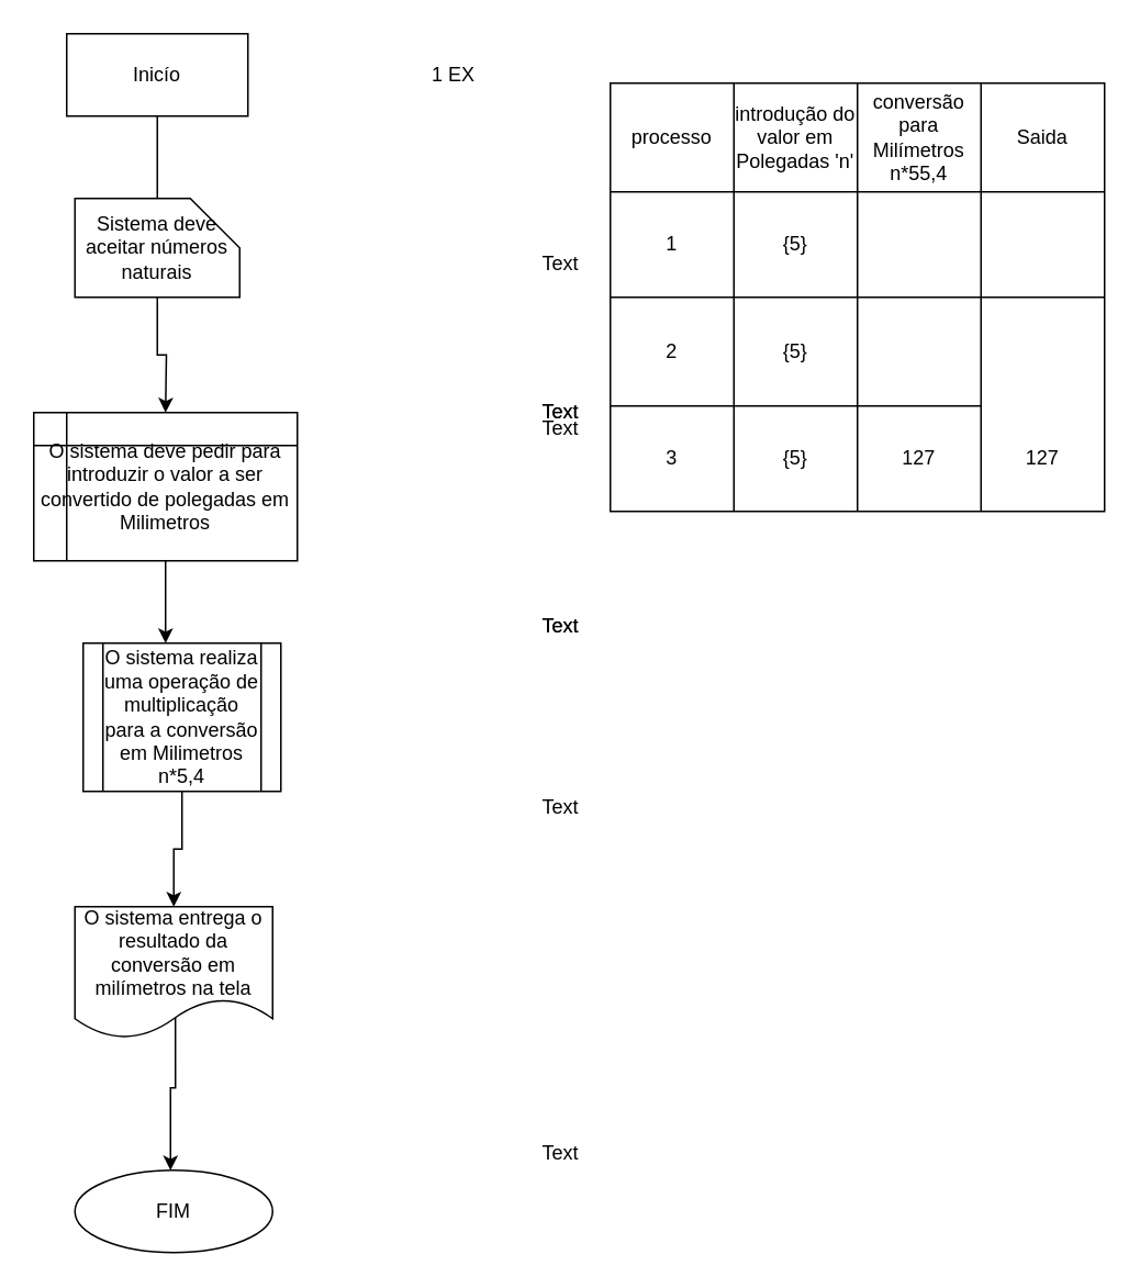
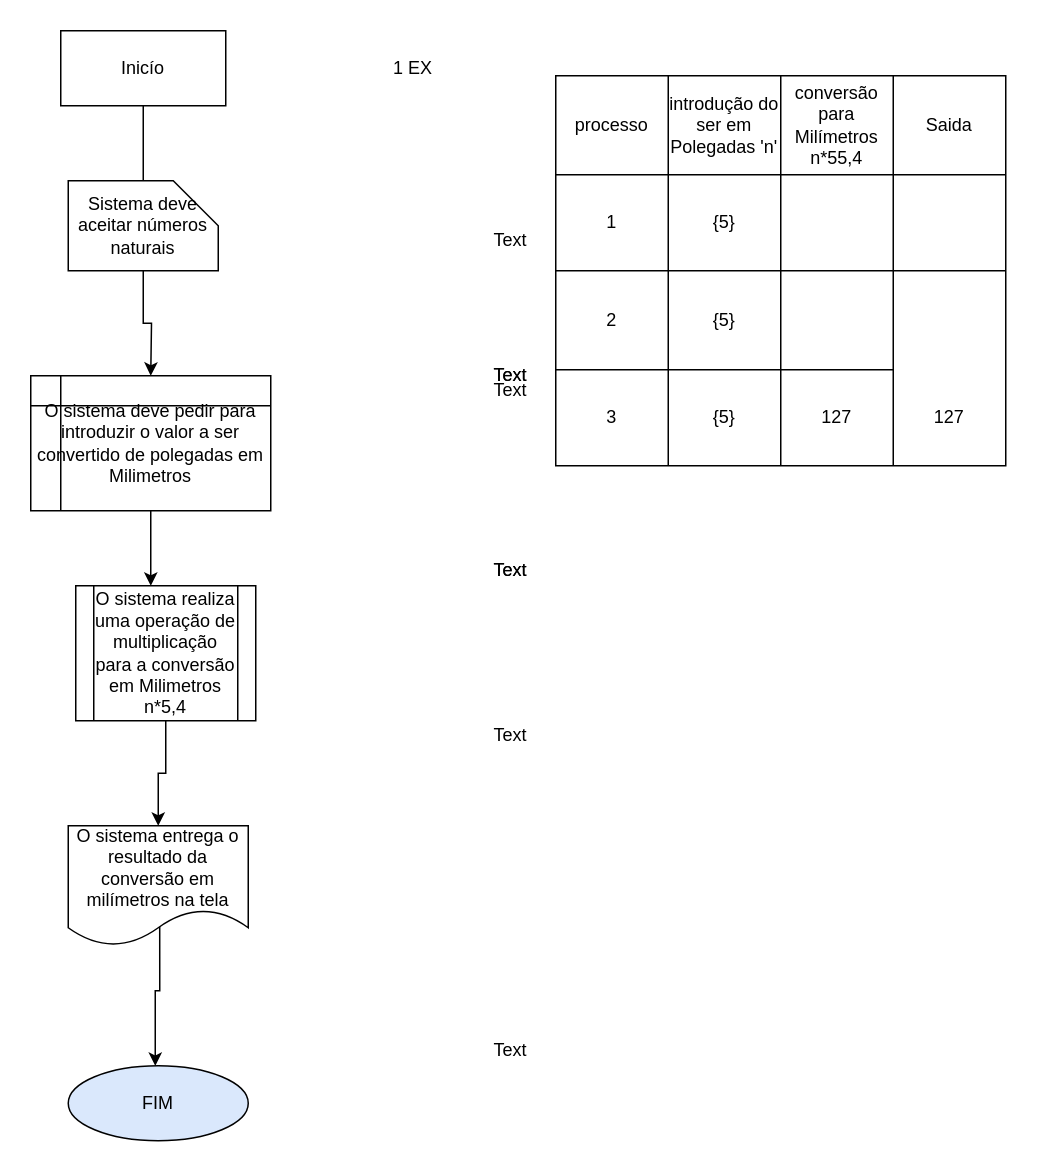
  <mxCell id="0" />
  <mxCell id="1" parent="0" />
  <mxCell id="2" parent="1" source="3" edge="1" style="edgeStyle=orthogonalEdgeStyle;rounded=0;orthogonalLoop=1;jettySize=auto;html=1;"><mxGeometry as="geometry" relative="1"><mxPoint as="targetPoint" y="130" x="95" /></mxGeometry></mxCell>
  <mxCell id="3" value="Inicío" parent="1" style="whiteSpace=wrap;html=1;rounded=0;" vertex="1"><mxGeometry as="geometry" y="20" x="40" height="50" width="110" /></mxCell>
  <mxCell id="4" value="Text" parent="1" style="text;html=1;strokeColor=none;fillColor=none;align=center;verticalAlign=middle;whiteSpace=wrap;rounded=0;" vertex="1"><mxGeometry as="geometry" y="240" x="320" height="20" width="40" /></mxCell>
  <mxCell id="5" parent="1" source="6" edge="1" style="edgeStyle=orthogonalEdgeStyle;rounded=0;orthogonalLoop=1;jettySize=auto;html=1;"><mxGeometry as="geometry" relative="1"><mxPoint as="targetPoint" y="250" x="100" /></mxGeometry></mxCell>
  <mxCell id="6" value="Sistema deve aceitar números naturais " parent="1" style="shape=card;whiteSpace=wrap;html=1;direction=south;" vertex="1"><mxGeometry as="geometry" y="120" x="45" height="60" width="100" /></mxCell>
  <mxCell id="7" value="Text" parent="1" style="text;html=1;strokeColor=none;fillColor=none;align=center;verticalAlign=middle;whiteSpace=wrap;rounded=0;" vertex="1"><mxGeometry as="geometry" y="240" x="320" height="20" width="40" /></mxCell>
  <mxCell id="8" value="Text" parent="1" style="text;html=1;strokeColor=none;fillColor=none;align=center;verticalAlign=middle;whiteSpace=wrap;rounded=0;" vertex="1"><mxGeometry as="geometry" y="250" x="320" height="20" width="40" /></mxCell>
  <mxCell id="9" value="" parent="1" style="shape=table;html=1;whiteSpace=wrap;startSize=0;container=1;collapsible=0;childLayout=tableLayout;" vertex="1"><mxGeometry as="geometry" y="50" x="370" height="260" width="300" /></mxCell>
  <mxCell id="10" value="" parent="9" style="shape=partialRectangle;html=1;whiteSpace=wrap;collapsible=0;dropTarget=0;pointerEvents=0;fillColor=none;top=0;left=0;bottom=0;right=0;points=[[0,0.5],[1,0.5]];portConstraint=eastwest;" vertex="1"><mxGeometry as="geometry" height="66" width="300" /></mxCell>
  <mxCell id="11" value="processo" parent="10" style="shape=partialRectangle;html=1;whiteSpace=wrap;connectable=0;overflow=hidden;fillColor=none;top=0;left=0;bottom=0;right=0;" vertex="1"><mxGeometry as="geometry" height="66" width="75" /></mxCell>
- <mxCell id="12" value="introdução do valor em Polegadas 'n'" parent="10" style="shape=partialRectangle;html=1;whiteSpace=wrap;connectable=0;overflow=hidden;fillColor=none;top=0;left=0;bottom=0;right=0;" vertex="1"><mxGeometry as="geometry" x="75" height="66" width="75" /></mxCell>
+ <mxCell id="12" value="introdução do ser em Polegadas 'n'" parent="10" style="shape=partialRectangle;html=1;whiteSpace=wrap;connectable=0;overflow=hidden;fillColor=none;top=0;left=0;bottom=0;right=0;" vertex="1"><mxGeometry as="geometry" x="75" height="66" width="75" /></mxCell>
  <mxCell id="13" value="conversão para Milímetros n*55,4" parent="10" style="shape=partialRectangle;html=1;whiteSpace=wrap;connectable=0;overflow=hidden;fillColor=none;top=0;left=0;bottom=0;right=0;" vertex="1"><mxGeometry as="geometry" x="150" height="66" width="75" /></mxCell>
  <mxCell id="14" value="Saida" parent="10" style="shape=partialRectangle;html=1;whiteSpace=wrap;connectable=0;overflow=hidden;fillColor=none;top=0;left=0;bottom=0;right=0;" vertex="1"><mxGeometry as="geometry" x="225" height="66" width="75" /></mxCell>
  <mxCell id="15" value="" parent="9" style="shape=partialRectangle;html=1;whiteSpace=wrap;collapsible=0;dropTarget=0;pointerEvents=0;fillColor=none;top=0;left=0;bottom=0;right=0;points=[[0,0.5],[1,0.5]];portConstraint=eastwest;" vertex="1"><mxGeometry as="geometry" y="66" height="64" width="300" /></mxCell>
  <mxCell id="16" value="1" parent="15" style="shape=partialRectangle;html=1;whiteSpace=wrap;connectable=0;overflow=hidden;fillColor=none;top=0;left=0;bottom=0;right=0;" vertex="1"><mxGeometry as="geometry" height="64" width="75" /></mxCell>
  <mxCell id="17" value="{5}" parent="15" style="shape=partialRectangle;html=1;whiteSpace=wrap;connectable=0;overflow=hidden;fillColor=none;top=0;left=0;bottom=0;right=0;" vertex="1"><mxGeometry as="geometry" x="75" height="64" width="75" /></mxCell>
  <mxCell id="18" value="" parent="15" style="shape=partialRectangle;html=1;whiteSpace=wrap;connectable=0;overflow=hidden;fillColor=none;top=0;left=0;bottom=0;right=0;" vertex="1"><mxGeometry as="geometry" x="150" height="64" width="75" /></mxCell>
  <mxCell id="19" value="" parent="15" style="shape=partialRectangle;html=1;whiteSpace=wrap;connectable=0;overflow=hidden;fillColor=none;top=0;left=0;bottom=0;right=0;" vertex="1"><mxGeometry as="geometry" x="225" height="64" width="75" /></mxCell>
  <mxCell id="20" value="" parent="9" style="shape=partialRectangle;html=1;whiteSpace=wrap;collapsible=0;dropTarget=0;pointerEvents=0;fillColor=none;top=0;left=0;bottom=0;right=0;points=[[0,0.5],[1,0.5]];portConstraint=eastwest;" vertex="1"><mxGeometry as="geometry" y="130" height="66" width="300" /></mxCell>
  <mxCell id="21" value="2" parent="20" style="shape=partialRectangle;html=1;whiteSpace=wrap;connectable=0;overflow=hidden;fillColor=none;top=0;left=0;bottom=0;right=0;" vertex="1"><mxGeometry as="geometry" height="66" width="75" /></mxCell>
  <mxCell id="22" value="{5}" parent="20" style="shape=partialRectangle;html=1;whiteSpace=wrap;connectable=0;overflow=hidden;fillColor=none;top=0;left=0;bottom=0;right=0;" vertex="1"><mxGeometry as="geometry" x="75" height="66" width="75" /></mxCell>
  <mxCell id="23" value="" parent="20" style="shape=partialRectangle;html=1;whiteSpace=wrap;connectable=0;overflow=hidden;fillColor=none;top=0;left=0;bottom=0;right=0;" vertex="1"><mxGeometry as="geometry" x="225" height="66" width="75" /></mxCell>
  <mxCell id="24" value="" parent="9" style="shape=partialRectangle;html=1;whiteSpace=wrap;collapsible=0;dropTarget=0;pointerEvents=0;fillColor=none;top=0;left=0;bottom=0;right=0;points=[[0,0.5],[1,0.5]];portConstraint=eastwest;" vertex="1"><mxGeometry as="geometry" y="196" height="64" width="300" /></mxCell>
  <mxCell id="25" value="3" parent="24" style="shape=partialRectangle;html=1;whiteSpace=wrap;connectable=0;overflow=hidden;fillColor=none;top=0;left=0;bottom=0;right=0;" vertex="1"><mxGeometry as="geometry" height="64" width="75" /></mxCell>
  <mxCell id="26" value="{5}" parent="24" style="shape=partialRectangle;html=1;whiteSpace=wrap;connectable=0;overflow=hidden;fillColor=none;top=0;left=0;bottom=0;right=0;" vertex="1"><mxGeometry as="geometry" x="75" height="64" width="75" /></mxCell>
  <mxCell id="27" value="127" parent="24" style="shape=partialRectangle;html=1;whiteSpace=wrap;connectable=0;overflow=hidden;fillColor=none;top=0;left=0;bottom=0;right=0;" vertex="1"><mxGeometry as="geometry" x="150" height="64" width="75" /></mxCell>
  <mxCell id="28" value="127" parent="24" style="shape=partialRectangle;html=1;whiteSpace=wrap;connectable=0;overflow=hidden;fillColor=none;top=0;left=0;bottom=0;right=0;" vertex="1"><mxGeometry as="geometry" x="225" height="64" width="75" /></mxCell>
- <mxCell id="29" value="FIM" parent="1" style="ellipse;whiteSpace=wrap;html=1;" vertex="1"><mxGeometry as="geometry" y="710" x="45" height="50" width="120" /></mxCell>
+ <mxCell id="29" value="FIM" parent="1" style="ellipse;whiteSpace=wrap;html=1;fillColor=#dae8fc;" vertex="1"><mxGeometry as="geometry" y="710" x="45" height="50" width="120" /></mxCell>
  <mxCell id="30" parent="1" source="6" edge="1" style="edgeStyle=orthogonalEdgeStyle;rounded=0;orthogonalLoop=1;jettySize=auto;html=1;exitX=0;exitY=0;exitDx=45;exitDy=0;exitPerimeter=0;" target="6"><mxGeometry as="geometry" relative="1"><Array as="points"><mxPoint y="175" x="140" /><mxPoint y="175" x="140" /></Array></mxGeometry></mxCell>
  <mxCell id="31" parent="1" source="32" edge="1" style="edgeStyle=orthogonalEdgeStyle;rounded=0;orthogonalLoop=1;jettySize=auto;html=1;exitX=0.5;exitY=1;exitDx=0;exitDy=0;entryX=0.417;entryY=0;entryDx=0;entryDy=0;entryPerimeter=0;" target="40"><mxGeometry as="geometry" relative="1" /></mxCell>
  <mxCell id="32" value="O sistema deve pedir para introduzir o valor a ser convertido de polegadas em Milimetros" parent="1" style="shape=internalStorage;whiteSpace=wrap;html=1;backgroundOutline=1;" vertex="1"><mxGeometry as="geometry" y="250" x="20" height="90" width="160" /></mxCell>
  <mxCell id="33" value="Text" parent="1" style="text;html=1;strokeColor=none;fillColor=none;align=center;verticalAlign=middle;whiteSpace=wrap;rounded=0;" vertex="1"><mxGeometry as="geometry" y="150" x="320" height="20" width="40" /></mxCell>
  <mxCell id="34" value="Text" parent="1" style="text;html=1;strokeColor=none;fillColor=none;align=center;verticalAlign=middle;whiteSpace=wrap;rounded=0;" vertex="1"><mxGeometry as="geometry" y="480" x="320" height="20" width="40" /></mxCell>
  <mxCell id="35" parent="1" edge="1" style="edgeStyle=orthogonalEdgeStyle;rounded=0;orthogonalLoop=1;jettySize=auto;html=1;exitX=0.483;exitY=0.85;exitDx=0;exitDy=0;exitPerimeter=0;"><mxGeometry as="geometry" relative="1"><mxPoint as="sourcePoint" y="598" x="105.96" /><mxPoint as="targetPoint" y="710.087" x="103" /><Array as="points"><mxPoint y="660" x="106" /><mxPoint y="660" x="103" /></Array></mxGeometry></mxCell>
  <mxCell id="36" value="O sistema entrega o resultado da conversão em milímetros na tela" parent="1" style="shape=document;whiteSpace=wrap;html=1;boundedLbl=1;" vertex="1"><mxGeometry as="geometry" y="550" x="45" height="80" width="120" /></mxCell>
  <mxCell id="37" value="Text" parent="1" style="text;html=1;strokeColor=none;fillColor=none;align=center;verticalAlign=middle;whiteSpace=wrap;rounded=0;" vertex="1"><mxGeometry as="geometry" y="690" x="320" height="20" width="40" /></mxCell>
  <mxCell id="38" value="Text" parent="1" style="text;html=1;strokeColor=none;fillColor=none;align=center;verticalAlign=middle;whiteSpace=wrap;rounded=0;" vertex="1"><mxGeometry as="geometry" y="370" x="320" height="20" width="40" /></mxCell>
  <mxCell id="39" parent="1" source="40" edge="1" style="edgeStyle=orthogonalEdgeStyle;rounded=0;orthogonalLoop=1;jettySize=auto;html=1;exitX=0.5;exitY=1;exitDx=0;exitDy=0;entryX=0.5;entryY=0;entryDx=0;entryDy=0;" target="36"><mxGeometry as="geometry" relative="1" /></mxCell>
  <mxCell id="40" value="O sistema realiza uma operação de multiplicação para a conversão em Milimetros n*5,4" parent="1" style="shape=process;whiteSpace=wrap;html=1;backgroundOutline=1;" vertex="1"><mxGeometry as="geometry" y="390" x="50" height="90" width="120" /></mxCell>
  <mxCell id="41" value="Text" parent="1" style="text;html=1;strokeColor=none;fillColor=none;align=center;verticalAlign=middle;whiteSpace=wrap;rounded=0;" vertex="1"><mxGeometry as="geometry" y="370" x="320" height="20" width="40" /></mxCell>
  <mxCell id="42" value="1 EX" parent="1" style="text;html=1;strokeColor=none;fillColor=none;align=center;verticalAlign=middle;whiteSpace=wrap;rounded=0;" vertex="1"><mxGeometry x="255" y="35" as="geometry" height="20" width="40" /></mxCell>
